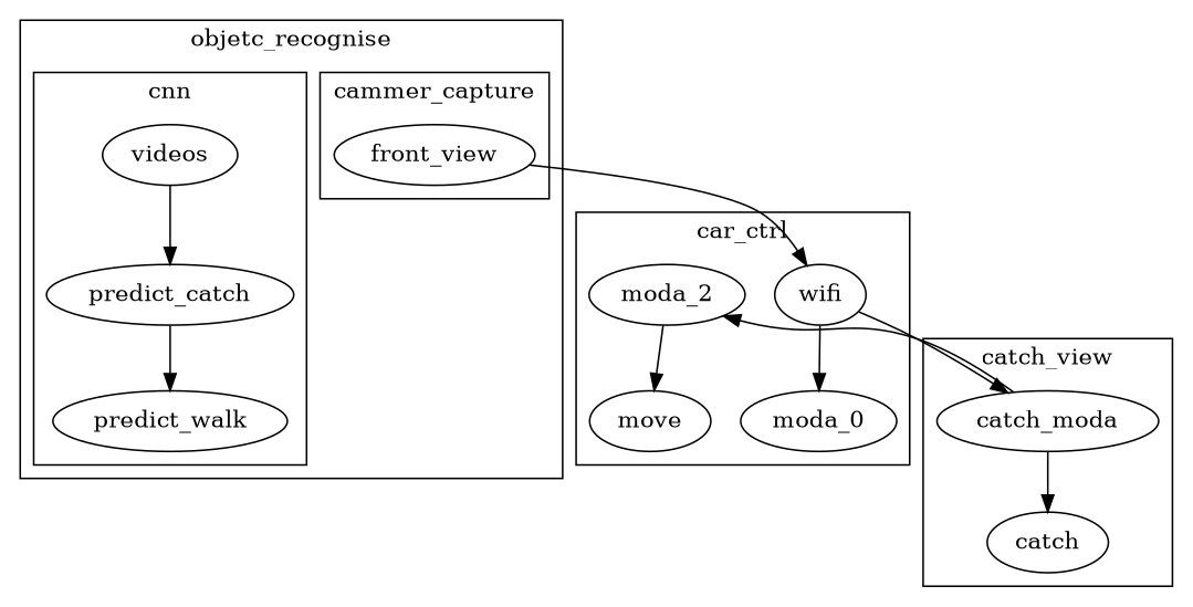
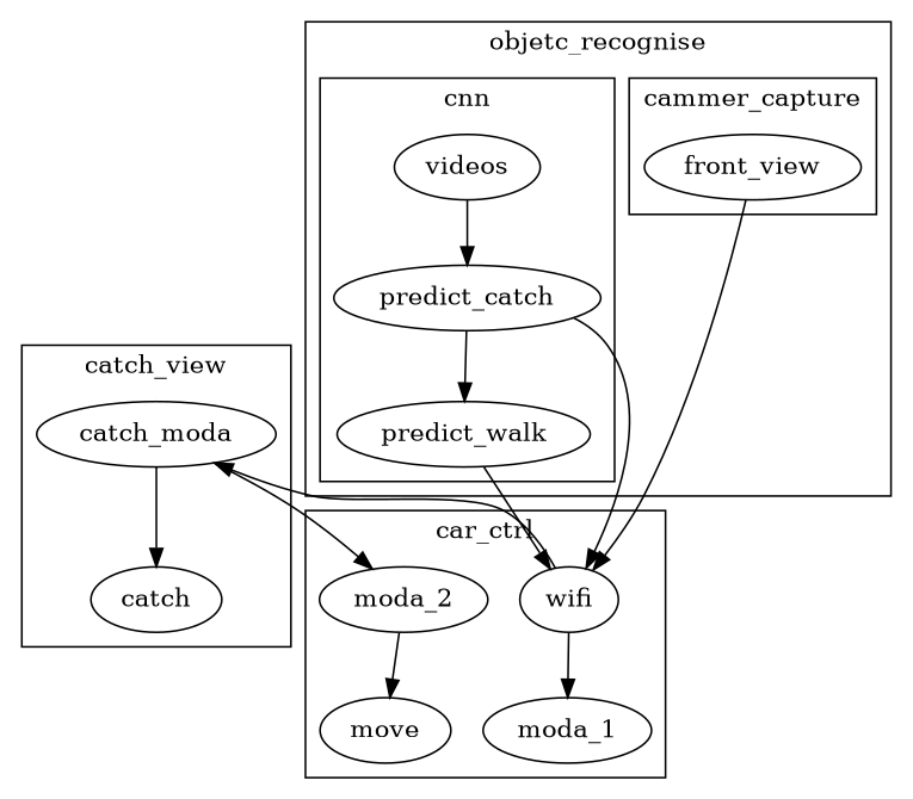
  digraph {
    wifi
-   moda_1 [label=moda_0]
+   moda_1
    moda_2
    move
    catch_moda
    catch
    front_view
    videos
    predict_walk
    predict_catch
    subgraph cluster_1 {
      label=car_ctrl
      wifi
      moda_1
      moda_2
      move
    }
    subgraph cluster_2 {
      label=catch_view
      catch_moda
      catch
    }
    subgraph cluster_3 {
      label=objetc_recognise
      subgraph cluster_4 {
        label=cammer_capture
        front_view
      }
      subgraph cluster_5 {
        label=cnn
        videos
        predict_walk
        predict_catch
      }
    }
    subgraph cluster_6 {
    }
    wifi -> moda_1
    wifi -> catch_moda
    moda_2 -> move
    catch_moda -> moda_2
    catch_moda -> catch
    front_view -> wifi
    videos -> predict_catch
+   predict_walk -> wifi
+   predict_catch -> wifi
    predict_catch -> predict_walk
  }
